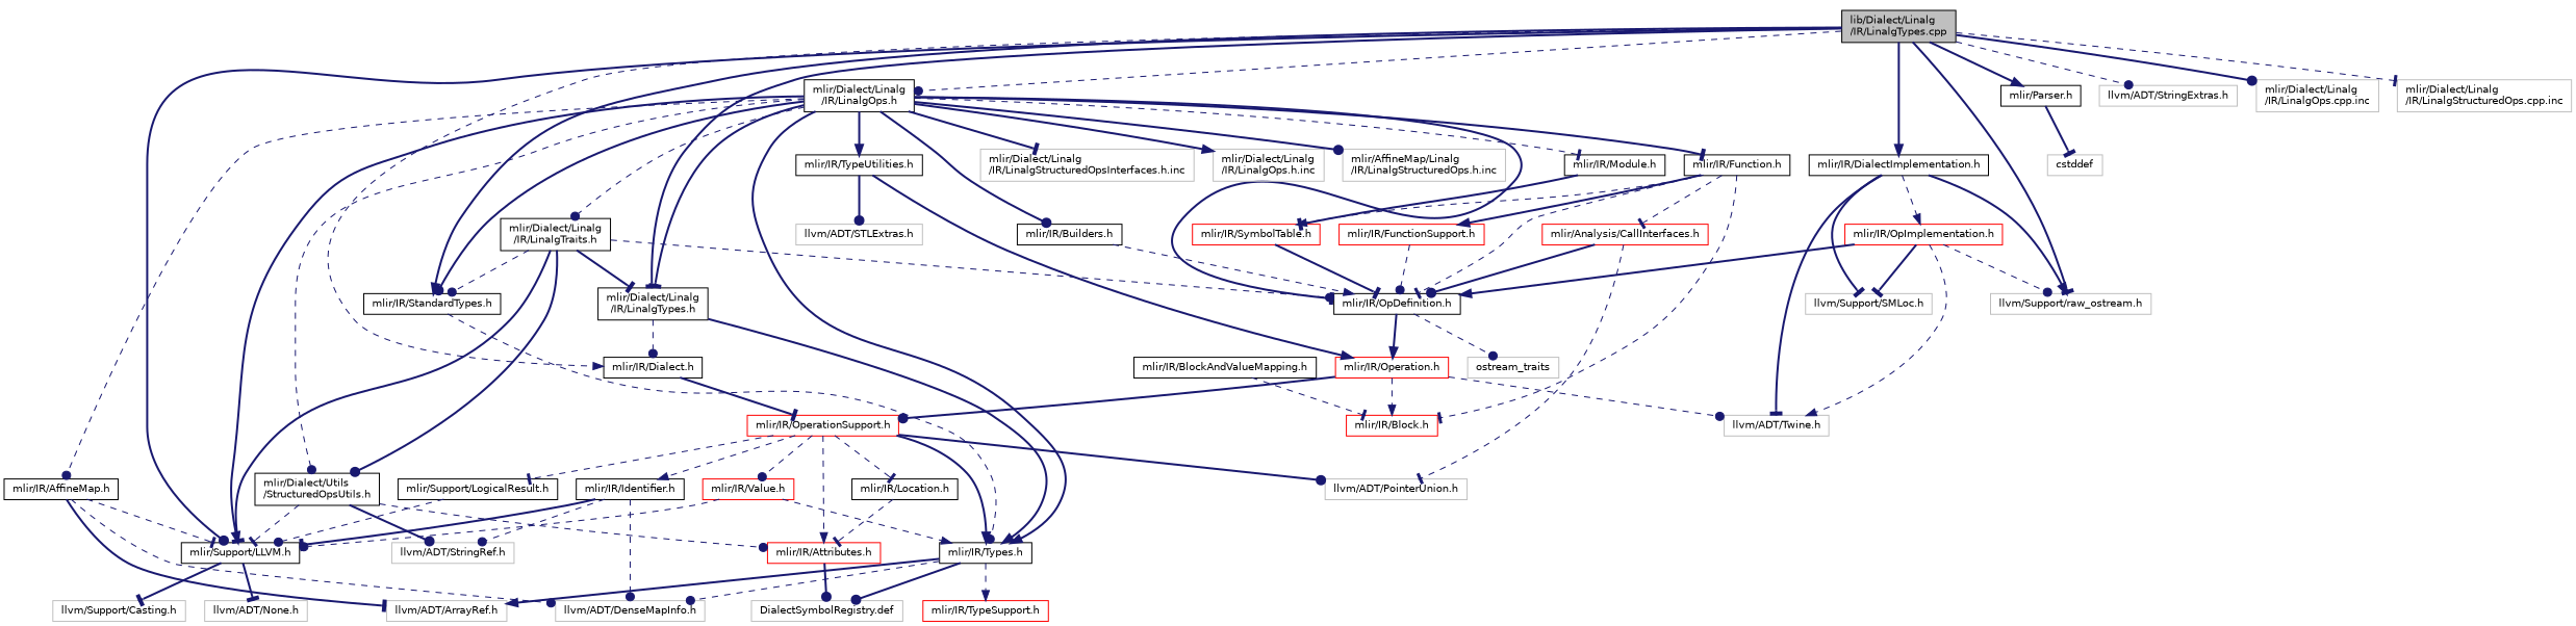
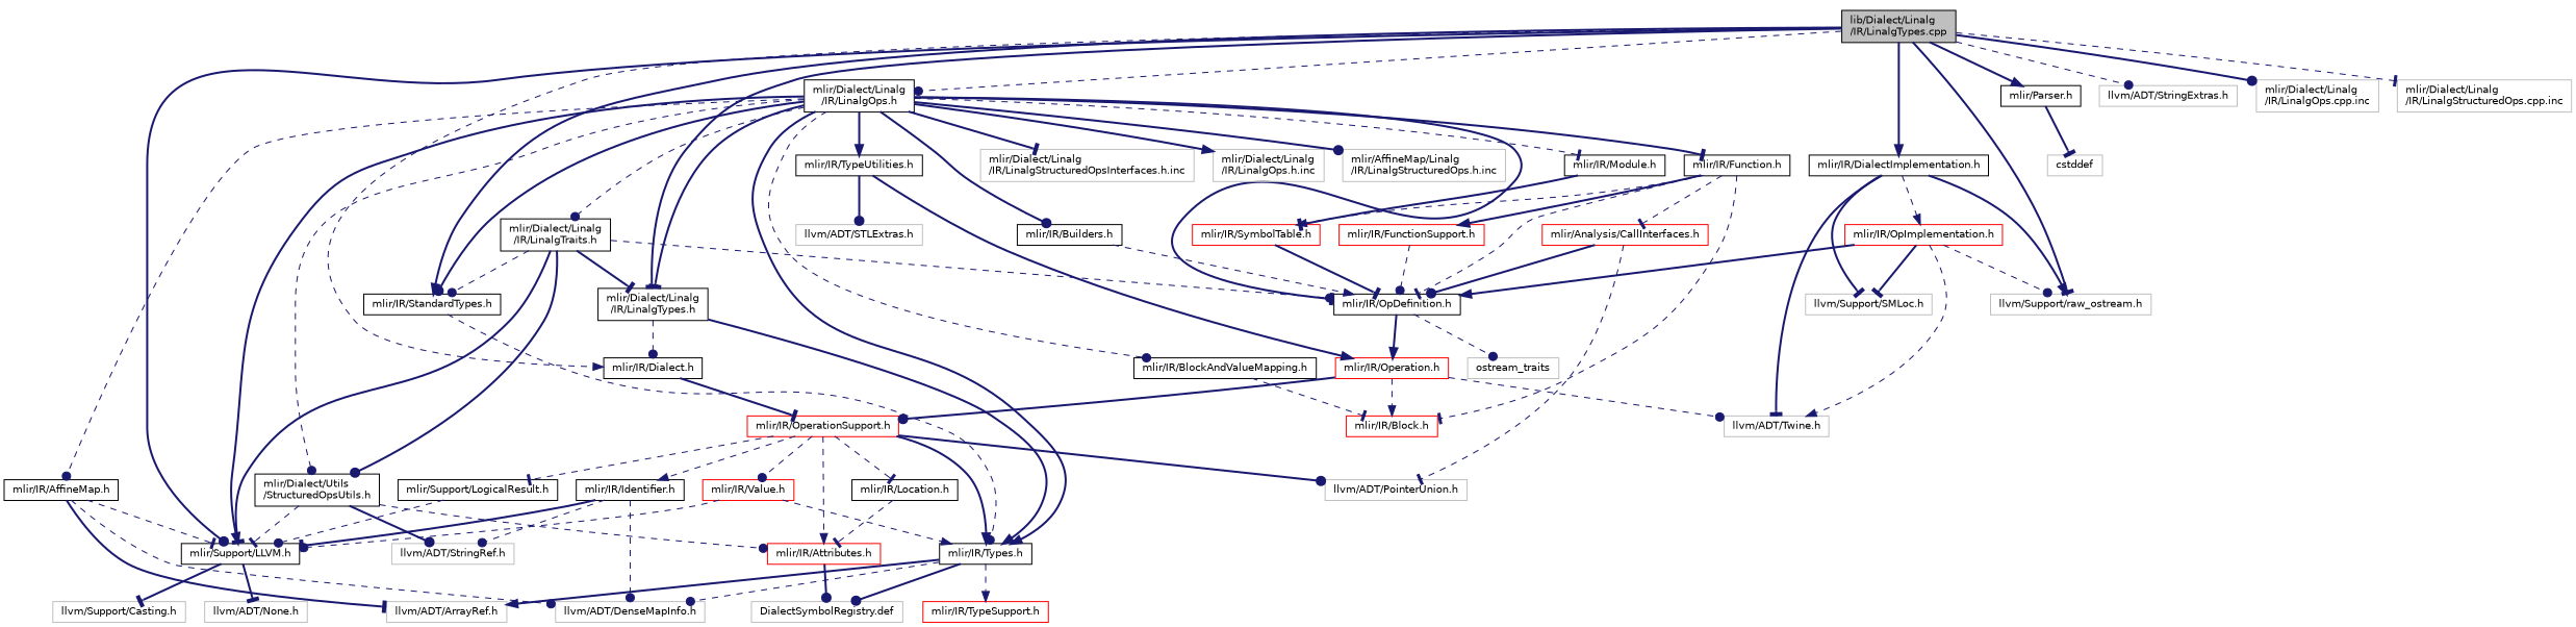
  digraph {
    node [color=black fontname=Helvetica fontsize=10 shape=record]
    edge [arrowhead=dot color=midnightblue fontname=Helvetica fontsize=10 labelfontname=Helvetica labelfontsize=10 style=bold]
    n1 [fillcolor=grey75 fontcolor=black height=0.2 label="lib/Dialect/Linalg\l/IR/LinalgTypes.cpp" style=filled width=0.4]
    n2 [height=0.2 label="mlir/Dialect/Linalg\l/IR/LinalgTypes.h" width=0.4]
    n3 [height=0.2 label="mlir/IR/Dialect.h" width=0.4]
    n4 [height=0.2 label="mlir/Support/LLVM.h" width=0.4]
    n5 [height=0.2 label="mlir/Dialect/Linalg\l/IR/LinalgOps.h" width=0.4]
    n6 [height=0.2 label="mlir/IR/StandardTypes.h" width=0.4]
    n7 [height=0.2 label="mlir/IR/DialectImplementation.h" width=0.4]
    n8 [color=grey75 height=0.2 label="llvm/Support/raw_ostream.h" width=0.4]
    n9 [height=0.2 label="mlir/Parser.h" width=0.4]
    n10 [color=grey75 height=0.2 label="llvm/ADT/StringExtras.h" width=0.4]
    n11 [color=grey75 height=0.2 label="mlir/Dialect/Linalg\l/IR/LinalgOps.cpp.inc" width=0.4]
    n12 [color=grey75 height=0.2 label="mlir/Dialect/Linalg\l/IR/LinalgStructuredOps.cpp.inc" width=0.4]
    n13 [height=0.2 label="mlir/IR/Types.h" width=0.4]
    n14 [color=red height=0.2 label="mlir/IR/OperationSupport.h" width=0.4]
    n15 [color=grey75 height=0.2 label="llvm/ADT/None.h" width=0.4]
    n16 [color=grey75 height=0.2 label="llvm/Support/Casting.h" width=0.4]
    n17 [height=0.2 label="mlir/Dialect/Linalg\l/IR/LinalgTraits.h" width=0.4]
    n18 [height=0.2 label="mlir/Dialect/Utils\l/StructuredOpsUtils.h" width=0.4]
    n19 [height=0.2 label="mlir/IR/OpDefinition.h" width=0.4]
    n20 [height=0.2 label="mlir/IR/AffineMap.h" width=0.4]
    n21 [height=0.2 label="mlir/IR/BlockAndValueMapping.h" width=0.4]
    n22 [height=0.2 label="mlir/IR/Builders.h" width=0.4]
    n23 [height=0.2 label="mlir/IR/Function.h" width=0.4]
    n24 [height=0.2 label="mlir/IR/Module.h" width=0.4]
    n25 [height=0.2 label="mlir/IR/TypeUtilities.h" width=0.4]
    n26 [color=grey75 height=0.2 label="mlir/Dialect/Linalg\l/IR/LinalgStructuredOpsInterfaces.h.inc" width=0.4]
    n27 [color=grey75 height=0.2 label="mlir/Dialect/Linalg\l/IR/LinalgOps.h.inc" width=0.4]
    n28 [color=grey75 height=0.2 label="mlir/AffineMap/Linalg\l/IR/LinalgStructuredOps.h.inc" width=0.4]
    n29 [color=grey75 height=0.2 label="llvm/ADT/Twine.h" width=0.4]
    n30 [color=red height=0.2 label="mlir/IR/OpImplementation.h" width=0.4]
    n31 [color=grey75 height=0.2 label="llvm/Support/SMLoc.h" width=0.4]
    n32 [color=grey75 height=0.2 label=cstddef width=0.4]
    n33 [color=grey75 height=0.2 label="DialectSymbolRegistry.def" width=0.4]
    n34 [color=grey75 height=0.2 label="llvm/ADT/DenseMapInfo.h" width=0.4]
    n35 [color=red height=0.2 label="mlir/IR/TypeSupport.h" width=0.4]
    n36 [color=grey75 height=0.2 label="llvm/ADT/ArrayRef.h" width=0.4]
    n37 [color=red height=0.2 label="mlir/IR/Attributes.h" width=0.4]
    n38 [height=0.2 label="mlir/IR/Identifier.h" width=0.4]
    n39 [height=0.2 label="mlir/IR/Location.h" width=0.4]
    n40 [color=red height=0.2 label="mlir/IR/Value.h" width=0.4]
    n41 [height=0.2 label="mlir/Support/LogicalResult.h" width=0.4]
    n42 [color=grey75 height=0.2 label="llvm/ADT/PointerUnion.h" width=0.4]
    n43 [color=grey75 height=0.2 label="llvm/ADT/StringRef.h" width=0.4]
    n44 [color=red height=0.2 label="mlir/IR/Operation.h" width=0.4]
    n45 [color=grey75 height=0.2 label=ostream_traits width=0.4]
    n46 [color=red height=0.2 label="mlir/IR/Block.h" width=0.4]
    n47 [color=red height=0.2 label="mlir/Analysis/CallInterfaces.h" width=0.4]
    n48 [color=red height=0.2 label="mlir/IR/FunctionSupport.h" width=0.4]
    n49 [color=red height=0.2 label="mlir/IR/SymbolTable.h" width=0.4]
    n50 [color=grey75 height=0.2 label="llvm/ADT/STLExtras.h" width=0.4]
    n1 -> n2 [arrowhead=tee]
    n1 -> n3 [arrowhead=normal style=dashed]
    n1 -> n4
    n1 -> n5 [style=dashed]
    n1 -> n6 [arrowhead=normal]
    n1 -> n7 [arrowhead=normal]
    n1 -> n8 [arrowhead=tee]
    n1 -> n9 [arrowhead=normal]
    n1 -> n10 [style=dashed]
    n1 -> n11
    n1 -> n12 [arrowhead=tee style=dashed]
    n2 -> n3 [style=dashed]
    n2 -> n13 [arrowhead=normal]
    n3 -> n14 [arrowhead=tee]
    n4 -> n15 [arrowhead=tee]
    n4 -> n16 [arrowhead=tee]
    n5 -> n2 [arrowhead=tee]
    n5 -> n4 [arrowhead=normal]
    n5 -> n6
    n5 -> n13 [arrowhead=normal]
    n5 -> n17 [style=dashed]
    n5 -> n18 [style=dashed]
    n5 -> n19 [arrowhead=tee]
    n5 -> n20 [style=dashed]
+   n5 -> n21 [style=dashed]
    n5 -> n22
    n5 -> n23 [arrowhead=tee]
    n5 -> n24 [arrowhead=tee style=dashed]
    n5 -> n25 [arrowhead=normal]
    n5 -> n26 [arrowhead=tee]
    n5 -> n27 [arrowhead=normal]
    n5 -> n28
    n6 -> n13 [style=dashed]
    n7 -> n8 [arrowhead=normal]
    n7 -> n29 [arrowhead=tee]
    n7 -> n30 [arrowhead=normal style=dashed]
    n7 -> n31 [arrowhead=tee]
    n9 -> n32 [arrowhead=tee]
    n13 -> n33
    n13 -> n34 [style=dashed]
    n13 -> n35 [arrowhead=normal style=dashed]
    n13 -> n36 [arrowhead=normal]
    n14 -> n13 [arrowhead=normal]
    n14 -> n37 [arrowhead=normal style=dashed]
    n14 -> n38 [arrowhead=normal style=dashed]
    n14 -> n39 [arrowhead=tee style=dashed]
    n14 -> n40 [style=dashed]
    n14 -> n41 [arrowhead=tee style=dashed]
    n14 -> n42
    n17 -> n2 [arrowhead=tee]
    n17 -> n4 [arrowhead=tee]
    n17 -> n6 [style=dashed]
    n17 -> n18
    n17 -> n19 [style=dashed]
    n18 -> n4 [arrowhead=tee style=dashed]
    n18 -> n37 [style=dashed]
    n18 -> n43
    n19 -> n44 [arrowhead=normal]
    n19 -> n45 [style=dashed]
    n20 -> n4 [arrowhead=tee style=dashed]
    n20 -> n34 [style=dashed]
    n20 -> n36 [arrowhead=tee]
    n21 -> n46 [arrowhead=tee style=dashed]
    n22 -> n19 [arrowhead=normal style=dashed]
    n23 -> n19 [arrowhead=tee style=dashed]
    n23 -> n46 [arrowhead=tee style=dashed]
    n23 -> n47 [arrowhead=tee style=dashed]
    n23 -> n48 [arrowhead=normal]
    n23 -> n49 [arrowhead=normal style=dashed]
    n24 -> n49 [arrowhead=tee]
    n25 -> n44 [arrowhead=normal]
    n25 -> n50
    n30 -> n8 [style=dashed]
    n30 -> n19 [arrowhead=normal]
    n30 -> n29 [arrowhead=normal style=dashed]
    n30 -> n31 [arrowhead=tee]
    n37 -> n33
    n38 -> n4 [arrowhead=tee]
    n38 -> n34 [style=dashed]
    n38 -> n43 [style=dashed]
    n39 -> n37 [arrowhead=tee style=dashed]
    n40 -> n4 [style=dashed]
    n40 -> n13 [arrowhead=normal style=dashed]
    n41 -> n4 [style=dashed]
    n44 -> n14
    n44 -> n29 [style=dashed]
    n44 -> n46 [arrowhead=normal style=dashed]
    n47 -> n19
    n47 -> n42 [arrowhead=tee style=dashed]
    n48 -> n19 [style=dashed]
    n49 -> n19 [arrowhead=tee]
  }
